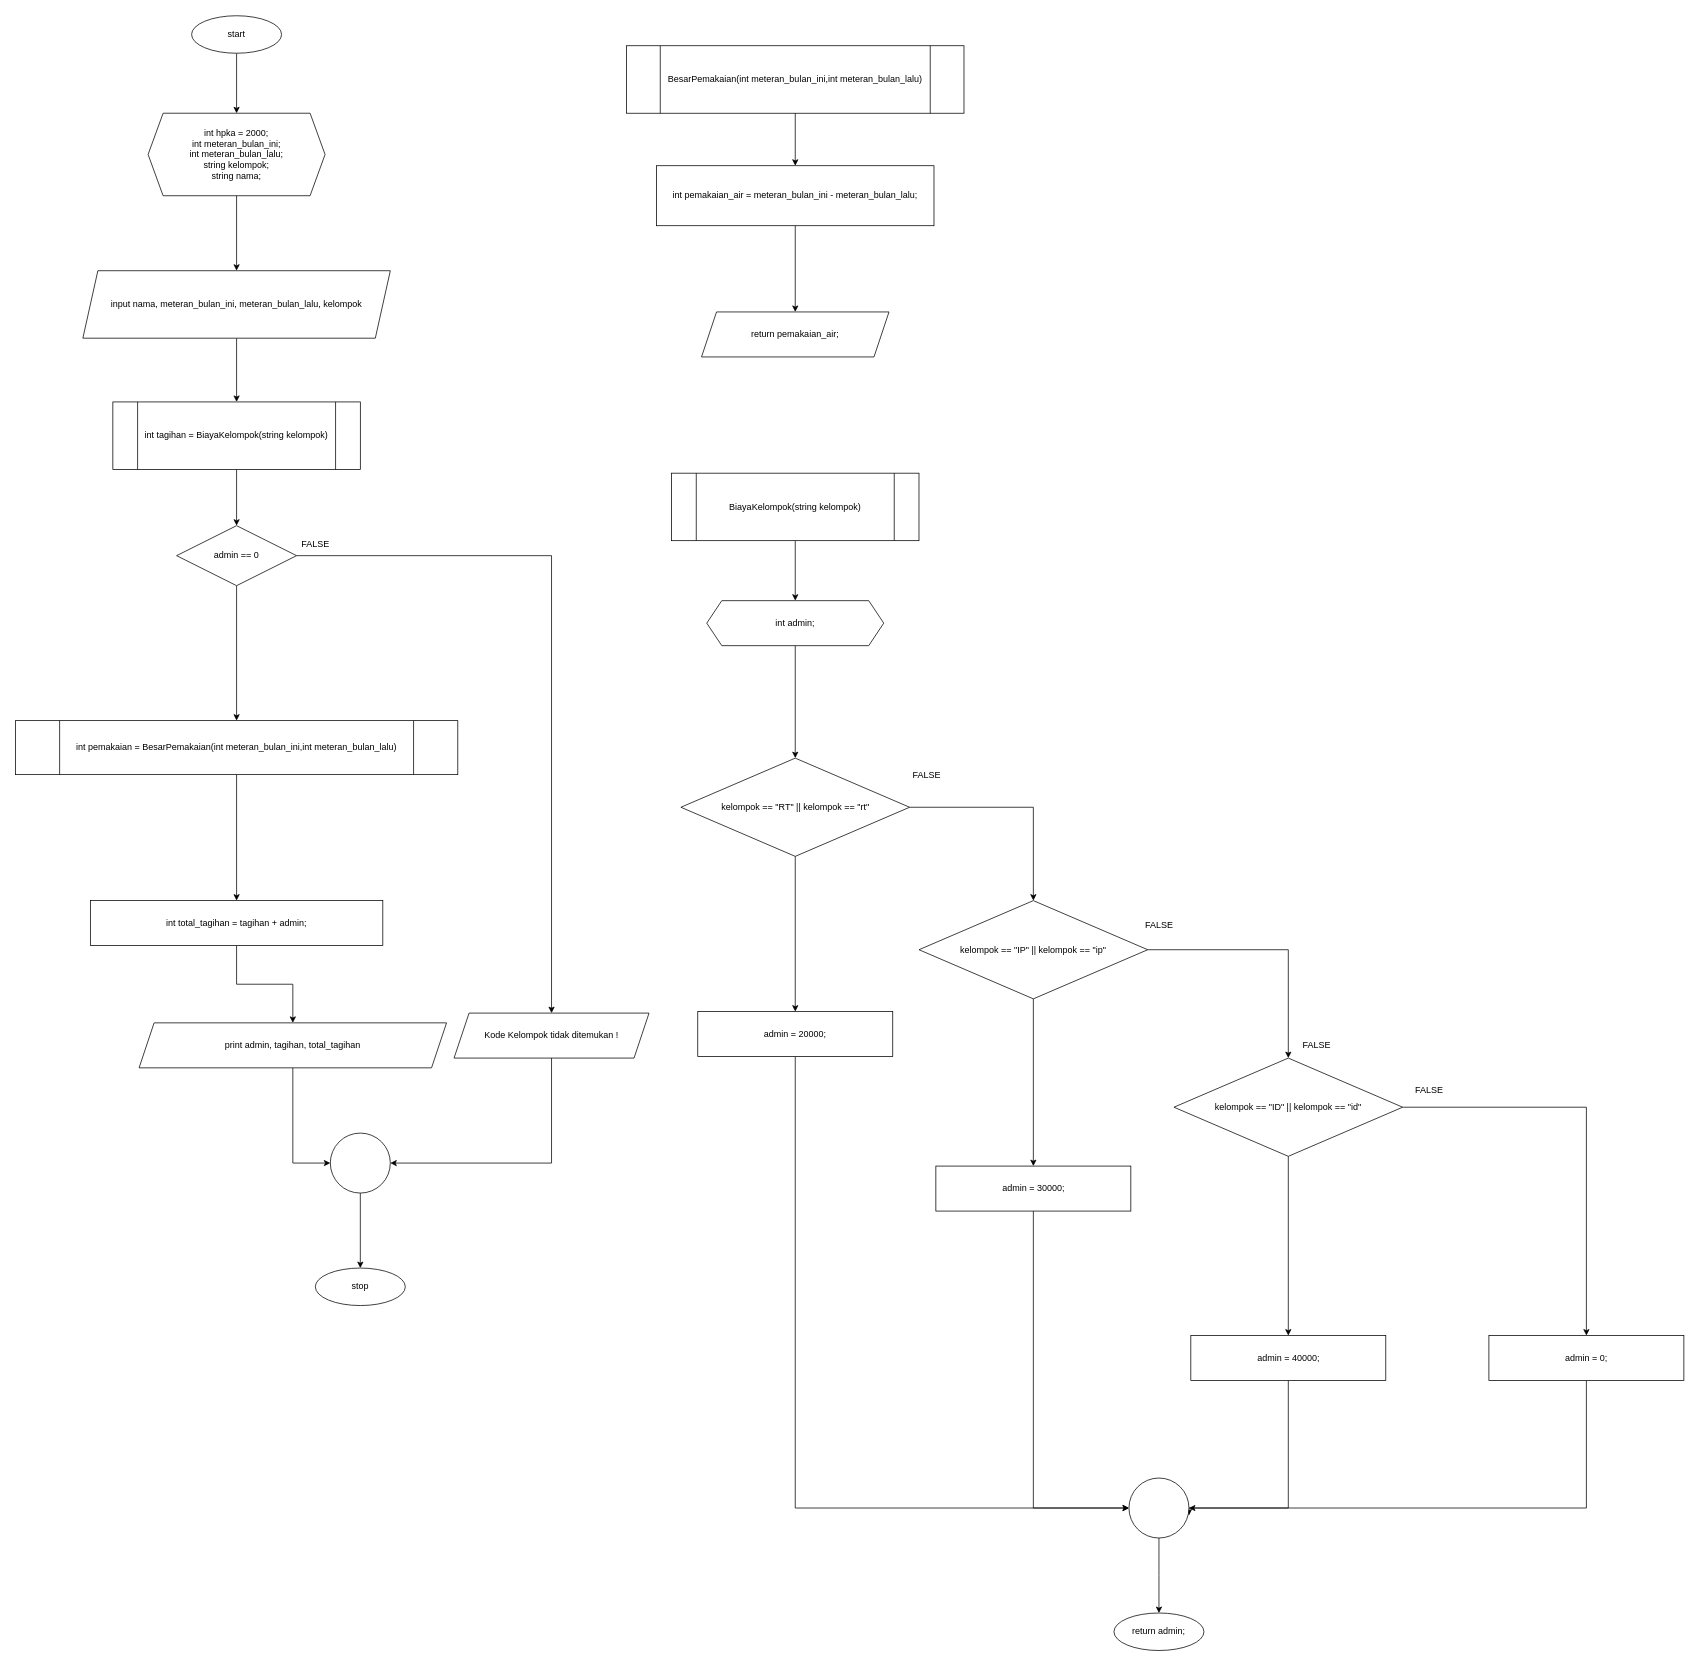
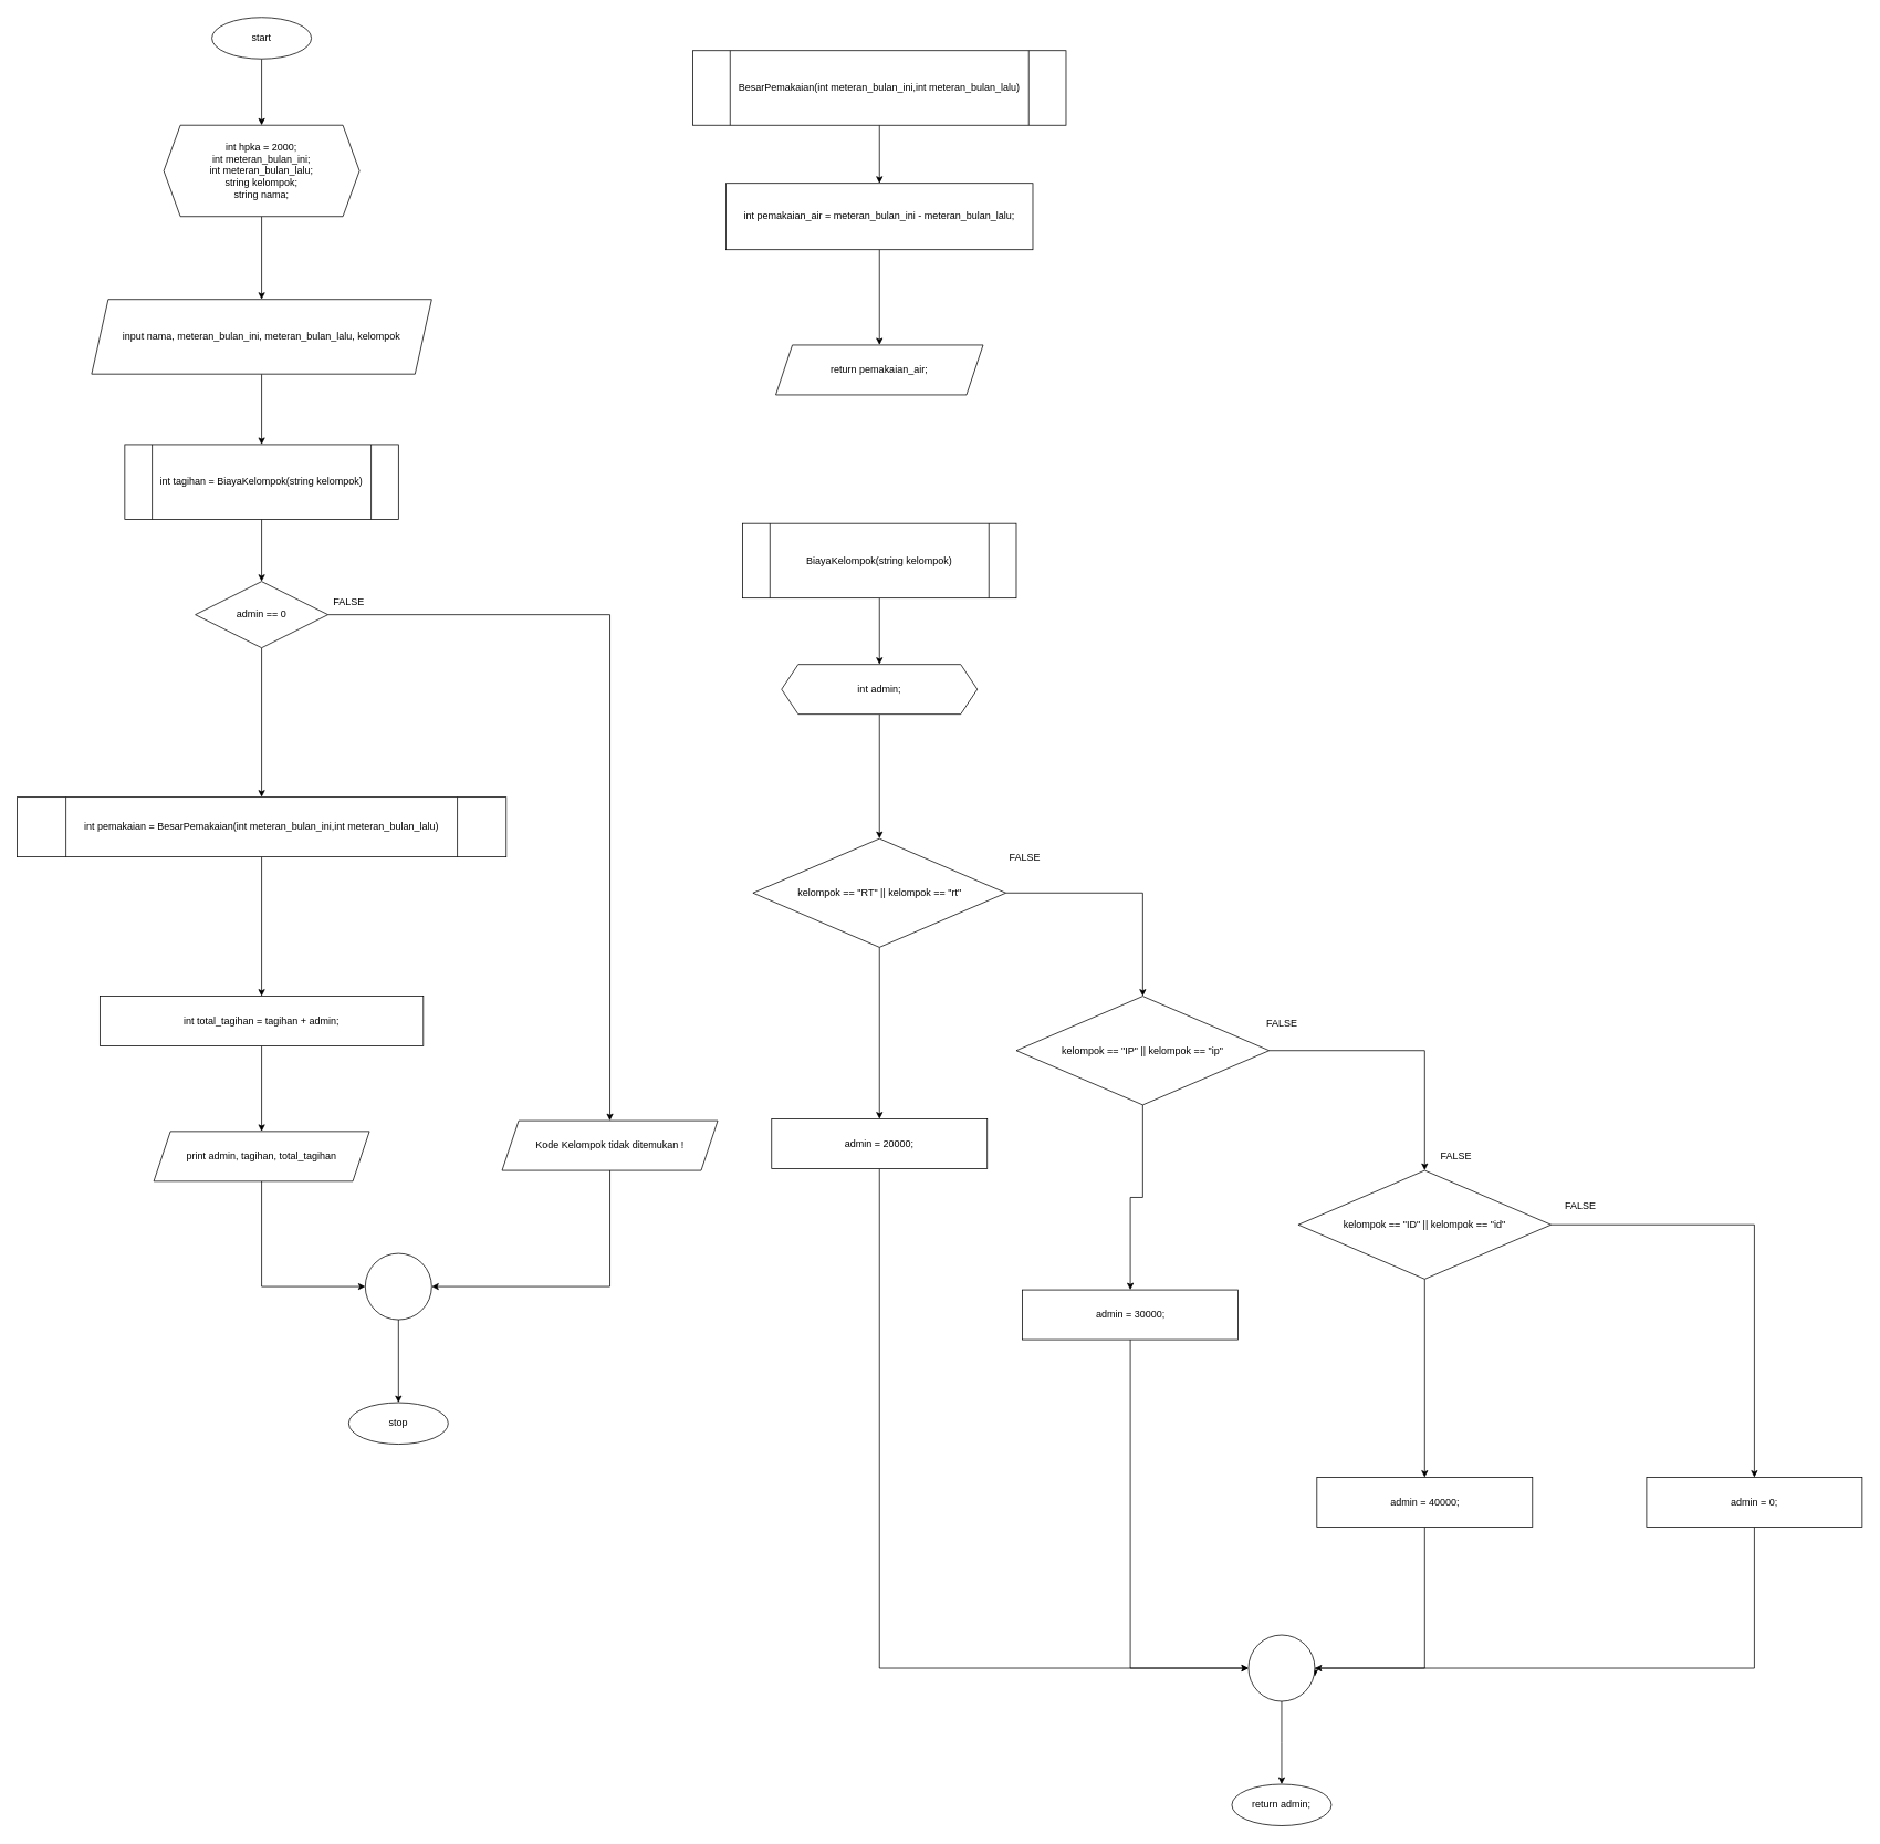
  <mxCell id="0" />
  <mxCell id="1" parent="0" />
  <mxCell id="2" style="edgeStyle=orthogonalEdgeStyle;rounded=0;orthogonalLoop=1;jettySize=auto;html=1;exitX=0.5;exitY=1;exitDx=0;exitDy=0;entryX=0.5;entryY=0;entryDx=0;entryDy=0;" edge="1" parent="1" source="3" target="5"><mxGeometry relative="1" as="geometry" /></mxCell>
  <mxCell id="3" value="start" style="ellipse;whiteSpace=wrap;html=1;" vertex="1" parent="1"><mxGeometry x="255" y="20" width="120" height="50" as="geometry" /></mxCell>
  <mxCell id="4" value="" style="edgeStyle=orthogonalEdgeStyle;rounded=0;orthogonalLoop=1;jettySize=auto;html=1;" edge="1" parent="1" source="5" target="39"><mxGeometry relative="1" as="geometry" /></mxCell>
  <mxCell id="5" value="&lt;div&gt;int hpka = 2000;&lt;/div&gt;&lt;div&gt;int meteran_bulan_ini;&lt;/div&gt;&lt;div&gt;int meteran_bulan_lalu;&lt;/div&gt;&lt;div&gt;string kelompok;&lt;/div&gt;&lt;div&gt;string nama;&lt;/div&gt;" style="shape=hexagon;perimeter=hexagonPerimeter2;whiteSpace=wrap;html=1;fixedSize=1;" vertex="1" parent="1"><mxGeometry x="197" y="150" width="236" height="110" as="geometry" /></mxCell>
  <mxCell id="6" style="edgeStyle=orthogonalEdgeStyle;rounded=0;orthogonalLoop=1;jettySize=auto;html=1;exitX=0.5;exitY=1;exitDx=0;exitDy=0;" edge="1" parent="1" source="7" target="9"><mxGeometry relative="1" as="geometry" /></mxCell>
  <mxCell id="7" value="BesarPemakaian(int meteran_bulan_ini,int meteran_bulan_lalu)" style="shape=process;whiteSpace=wrap;html=1;backgroundOutline=1;" vertex="1" parent="1"><mxGeometry x="835" y="60" width="450" height="90" as="geometry" /></mxCell>
  <mxCell id="8" value="" style="edgeStyle=orthogonalEdgeStyle;rounded=0;orthogonalLoop=1;jettySize=auto;html=1;" edge="1" parent="1" source="9" target="10"><mxGeometry relative="1" as="geometry" /></mxCell>
  <mxCell id="9" value="int pemakaian_air = meteran_bulan_ini - meteran_bulan_lalu;" style="rounded=0;whiteSpace=wrap;html=1;" vertex="1" parent="1"><mxGeometry x="875" y="220" width="370" height="80" as="geometry" /></mxCell>
  <mxCell id="10" value="return pemakaian_air;" style="shape=parallelogram;perimeter=parallelogramPerimeter;whiteSpace=wrap;html=1;fixedSize=1;" vertex="1" parent="1"><mxGeometry x="935" y="415" width="250" height="60" as="geometry" /></mxCell>
  <mxCell id="11" value="" style="edgeStyle=orthogonalEdgeStyle;rounded=0;orthogonalLoop=1;jettySize=auto;html=1;" edge="1" parent="1" source="12" target="14"><mxGeometry relative="1" as="geometry" /></mxCell>
  <mxCell id="12" value="BiayaKelompok(string kelompok)" style="shape=process;whiteSpace=wrap;html=1;backgroundOutline=1;" vertex="1" parent="1"><mxGeometry x="895" y="630" width="330" height="90" as="geometry" /></mxCell>
  <mxCell id="13" style="edgeStyle=orthogonalEdgeStyle;rounded=0;orthogonalLoop=1;jettySize=auto;html=1;exitX=0.5;exitY=1;exitDx=0;exitDy=0;entryX=0.5;entryY=0;entryDx=0;entryDy=0;" edge="1" parent="1" source="14" target="17"><mxGeometry relative="1" as="geometry" /></mxCell>
  <mxCell id="14" value="int admin;" style="shape=hexagon;perimeter=hexagonPerimeter2;whiteSpace=wrap;html=1;fixedSize=1;" vertex="1" parent="1"><mxGeometry x="942" y="800" width="236" height="60" as="geometry" /></mxCell>
  <mxCell id="15" style="edgeStyle=orthogonalEdgeStyle;rounded=0;orthogonalLoop=1;jettySize=auto;html=1;exitX=1;exitY=0.5;exitDx=0;exitDy=0;" edge="1" parent="1" source="17" target="20"><mxGeometry relative="1" as="geometry" /></mxCell>
  <mxCell id="16" style="edgeStyle=orthogonalEdgeStyle;rounded=0;orthogonalLoop=1;jettySize=auto;html=1;exitX=0.5;exitY=1;exitDx=0;exitDy=0;entryX=0.5;entryY=0;entryDx=0;entryDy=0;" edge="1" parent="1" source="17" target="28"><mxGeometry relative="1" as="geometry" /></mxCell>
  <mxCell id="17" value="kelompok == &quot;RT&quot; || kelompok == &quot;rt&quot;" style="rhombus;whiteSpace=wrap;html=1;" vertex="1" parent="1"><mxGeometry x="907.5" y="1010" width="305" height="131" as="geometry" /></mxCell>
  <mxCell id="18" style="edgeStyle=orthogonalEdgeStyle;rounded=0;orthogonalLoop=1;jettySize=auto;html=1;exitX=1;exitY=0.5;exitDx=0;exitDy=0;entryX=0.5;entryY=0;entryDx=0;entryDy=0;" edge="1" parent="1" source="20" target="23"><mxGeometry relative="1" as="geometry" /></mxCell>
  <mxCell id="19" style="edgeStyle=orthogonalEdgeStyle;rounded=0;orthogonalLoop=1;jettySize=auto;html=1;exitX=0.5;exitY=1;exitDx=0;exitDy=0;" edge="1" parent="1" source="20" target="30"><mxGeometry relative="1" as="geometry" /></mxCell>
  <mxCell id="20" value="kelompok == &quot;IP&quot; || kelompok == &quot;ip&quot;" style="rhombus;whiteSpace=wrap;html=1;" vertex="1" parent="1"><mxGeometry x="1225" y="1200" width="305" height="131" as="geometry" /></mxCell>
  <mxCell id="21" style="edgeStyle=orthogonalEdgeStyle;rounded=0;orthogonalLoop=1;jettySize=auto;html=1;exitX=1;exitY=0.5;exitDx=0;exitDy=0;entryX=0.5;entryY=0;entryDx=0;entryDy=0;" edge="1" parent="1" source="23" target="34"><mxGeometry relative="1" as="geometry" /></mxCell>
  <mxCell id="22" style="edgeStyle=orthogonalEdgeStyle;rounded=0;orthogonalLoop=1;jettySize=auto;html=1;exitX=0.5;exitY=1;exitDx=0;exitDy=0;" edge="1" parent="1" source="23" target="32"><mxGeometry relative="1" as="geometry" /></mxCell>
  <mxCell id="23" value="kelompok == &quot;ID&quot; || kelompok == &quot;id&quot;" style="rhombus;whiteSpace=wrap;html=1;" vertex="1" parent="1"><mxGeometry x="1565" y="1410" width="305" height="131" as="geometry" /></mxCell>
  <mxCell id="24" value="FALSE" style="text;html=1;align=center;verticalAlign=middle;resizable=0;points=[];autosize=1;strokeColor=none;fillColor=none;" vertex="1" parent="1"><mxGeometry x="1205" y="1018" width="60" height="30" as="geometry" /></mxCell>
  <mxCell id="25" value="FALSE" style="text;html=1;align=center;verticalAlign=middle;resizable=0;points=[];autosize=1;strokeColor=none;fillColor=none;" vertex="1" parent="1"><mxGeometry x="1515" y="1218" width="60" height="30" as="geometry" /></mxCell>
  <mxCell id="26" value="FALSE" style="text;html=1;align=center;verticalAlign=middle;resizable=0;points=[];autosize=1;strokeColor=none;fillColor=none;" vertex="1" parent="1"><mxGeometry x="1725" y="1378" width="60" height="30" as="geometry" /></mxCell>
  <mxCell id="27" style="edgeStyle=orthogonalEdgeStyle;rounded=0;orthogonalLoop=1;jettySize=auto;html=1;exitX=0.5;exitY=1;exitDx=0;exitDy=0;entryX=0;entryY=0.5;entryDx=0;entryDy=0;" edge="1" parent="1" source="28" target="37"><mxGeometry relative="1" as="geometry" /></mxCell>
  <mxCell id="28" value="admin = 20000;" style="rounded=0;whiteSpace=wrap;html=1;" vertex="1" parent="1"><mxGeometry x="930" y="1348" width="260" height="60" as="geometry" /></mxCell>
  <mxCell id="29" style="edgeStyle=orthogonalEdgeStyle;rounded=0;orthogonalLoop=1;jettySize=auto;html=1;exitX=0.5;exitY=1;exitDx=0;exitDy=0;entryX=0;entryY=0.5;entryDx=0;entryDy=0;" edge="1" parent="1" source="30" target="37"><mxGeometry relative="1" as="geometry" /></mxCell>
- <mxCell id="30" value="admin = 30000;" style="rounded=0;whiteSpace=wrap;html=1;" vertex="1" parent="1"><mxGeometry x="1247.5" y="1554" width="260" height="60" as="geometry" /></mxCell>
+ <mxCell id="30" value="admin = 30000;" style="rounded=0;whiteSpace=wrap;html=1;" vertex="1" parent="1"><mxGeometry x="1232.5" y="1554" width="260" height="60" as="geometry" /></mxCell>
  <mxCell id="31" style="edgeStyle=orthogonalEdgeStyle;rounded=0;orthogonalLoop=1;jettySize=auto;html=1;exitX=0.5;exitY=1;exitDx=0;exitDy=0;entryX=1;entryY=0.5;entryDx=0;entryDy=0;" edge="1" parent="1" source="32" target="37"><mxGeometry relative="1" as="geometry" /></mxCell>
  <mxCell id="32" value="admin = 40000;" style="rounded=0;whiteSpace=wrap;html=1;" vertex="1" parent="1"><mxGeometry x="1587.5" y="1780" width="260" height="60" as="geometry" /></mxCell>
  <mxCell id="33" style="edgeStyle=orthogonalEdgeStyle;rounded=0;orthogonalLoop=1;jettySize=auto;html=1;exitX=0.5;exitY=1;exitDx=0;exitDy=0;" edge="1" parent="1" source="34"><mxGeometry relative="1" as="geometry"><mxPoint x="1585" y="2020" as="targetPoint" /><Array as="points"><mxPoint x="2115" y="2010" /><mxPoint x="1585" y="2010" /></Array></mxGeometry></mxCell>
  <mxCell id="34" value="admin = 0;" style="rounded=0;whiteSpace=wrap;html=1;" vertex="1" parent="1"><mxGeometry x="1985" y="1780" width="260" height="60" as="geometry" /></mxCell>
  <mxCell id="35" value="FALSE" style="text;html=1;align=center;verticalAlign=middle;resizable=0;points=[];autosize=1;strokeColor=none;fillColor=none;" vertex="1" parent="1"><mxGeometry x="1875" y="1438" width="60" height="30" as="geometry" /></mxCell>
  <mxCell id="36" style="edgeStyle=orthogonalEdgeStyle;rounded=0;orthogonalLoop=1;jettySize=auto;html=1;exitX=0.5;exitY=1;exitDx=0;exitDy=0;entryX=0.5;entryY=0;entryDx=0;entryDy=0;" edge="1" parent="1" source="37"><mxGeometry relative="1" as="geometry"><mxPoint x="1545" y="2150" as="targetPoint" /></mxGeometry></mxCell>
  <mxCell id="37" value="" style="ellipse;whiteSpace=wrap;html=1;aspect=fixed;" vertex="1" parent="1"><mxGeometry x="1505" y="1970" width="80" height="80" as="geometry" /></mxCell>
  <mxCell id="38" value="" style="edgeStyle=orthogonalEdgeStyle;rounded=0;orthogonalLoop=1;jettySize=auto;html=1;" edge="1" parent="1" source="39" target="46"><mxGeometry relative="1" as="geometry" /></mxCell>
  <mxCell id="39" value="input&amp;nbsp;nama,&amp;nbsp;meteran_bulan_ini,&amp;nbsp;meteran_bulan_lalu,&amp;nbsp;kelompok" style="shape=parallelogram;perimeter=parallelogramPerimeter;whiteSpace=wrap;html=1;fixedSize=1;" vertex="1" parent="1"><mxGeometry x="110" y="360" width="410" height="90" as="geometry" /></mxCell>
  <mxCell id="40" style="edgeStyle=orthogonalEdgeStyle;rounded=0;orthogonalLoop=1;jettySize=auto;html=1;exitX=1;exitY=0.5;exitDx=0;exitDy=0;entryX=0.5;entryY=0;entryDx=0;entryDy=0;" edge="1" parent="1" source="42" target="48"><mxGeometry relative="1" as="geometry" /></mxCell>
  <mxCell id="41" style="edgeStyle=orthogonalEdgeStyle;rounded=0;orthogonalLoop=1;jettySize=auto;html=1;exitX=0.5;exitY=1;exitDx=0;exitDy=0;" edge="1" parent="1" source="42" target="44"><mxGeometry relative="1" as="geometry" /></mxCell>
  <mxCell id="42" value="admin == 0" style="rhombus;whiteSpace=wrap;html=1;" vertex="1" parent="1"><mxGeometry x="235" y="700" width="160" height="80" as="geometry" /></mxCell>
  <mxCell id="43" style="edgeStyle=orthogonalEdgeStyle;rounded=0;orthogonalLoop=1;jettySize=auto;html=1;exitX=0.5;exitY=1;exitDx=0;exitDy=0;" edge="1" parent="1" source="44" target="51"><mxGeometry relative="1" as="geometry" /></mxCell>
  <mxCell id="44" value="int pemakaian = BesarPemakaian(int meteran_bulan_ini,int meteran_bulan_lalu)" style="shape=process;whiteSpace=wrap;html=1;backgroundOutline=1;" vertex="1" parent="1"><mxGeometry x="20" y="960" width="590" height="72" as="geometry" /></mxCell>
  <mxCell id="45" value="" style="edgeStyle=orthogonalEdgeStyle;rounded=0;orthogonalLoop=1;jettySize=auto;html=1;" edge="1" parent="1" source="46" target="42"><mxGeometry relative="1" as="geometry" /></mxCell>
  <mxCell id="46" value="int tagihan = BiayaKelompok(string kelompok)" style="shape=process;whiteSpace=wrap;html=1;backgroundOutline=1;" vertex="1" parent="1"><mxGeometry x="150" y="535" width="330" height="90" as="geometry" /></mxCell>
  <mxCell id="47" style="edgeStyle=orthogonalEdgeStyle;rounded=0;orthogonalLoop=1;jettySize=auto;html=1;exitX=0.5;exitY=1;exitDx=0;exitDy=0;entryX=1;entryY=0.5;entryDx=0;entryDy=0;" edge="1" parent="1" source="48" target="57"><mxGeometry relative="1" as="geometry" /></mxCell>
  <mxCell id="48" value="Kode Kelompok tidak ditemukan !" style="shape=parallelogram;perimeter=parallelogramPerimeter;whiteSpace=wrap;html=1;fixedSize=1;" vertex="1" parent="1"><mxGeometry x="605" y="1350" width="260" height="60" as="geometry" /></mxCell>
  <mxCell id="49" value="FALSE" style="text;html=1;align=center;verticalAlign=middle;resizable=0;points=[];autosize=1;strokeColor=none;fillColor=none;" vertex="1" parent="1"><mxGeometry x="390" y="710" width="60" height="30" as="geometry" /></mxCell>
  <mxCell id="50" style="edgeStyle=orthogonalEdgeStyle;rounded=0;orthogonalLoop=1;jettySize=auto;html=1;exitX=0.5;exitY=1;exitDx=0;exitDy=0;" edge="1" parent="1" source="51" target="53"><mxGeometry relative="1" as="geometry" /></mxCell>
  <mxCell id="51" value="int total_tagihan = tagihan + admin;" style="rounded=0;whiteSpace=wrap;html=1;" vertex="1" parent="1"><mxGeometry x="120" y="1200" width="390" height="60" as="geometry" /></mxCell>
  <mxCell id="52" style="edgeStyle=orthogonalEdgeStyle;rounded=0;orthogonalLoop=1;jettySize=auto;html=1;exitX=0.5;exitY=1;exitDx=0;exitDy=0;entryX=0;entryY=0.5;entryDx=0;entryDy=0;" edge="1" parent="1" source="53" target="57"><mxGeometry relative="1" as="geometry" /></mxCell>
- <mxCell id="53" value="print admin, tagihan,&amp;nbsp;total_tagihan" style="shape=parallelogram;perimeter=parallelogramPerimeter;whiteSpace=wrap;html=1;fixedSize=1;" vertex="1" parent="1"><mxGeometry x="185" y="1363" width="410" height="60" as="geometry" /></mxCell>
+ <mxCell id="53" value="print admin, tagihan,&amp;nbsp;total_tagihan" style="shape=parallelogram;perimeter=parallelogramPerimeter;whiteSpace=wrap;html=1;fixedSize=1;" vertex="1" parent="1"><mxGeometry x="185" y="1363" width="260" height="60" as="geometry" /></mxCell>
  <mxCell id="54" value="return admin;" style="ellipse;whiteSpace=wrap;html=1;" vertex="1" parent="1"><mxGeometry x="1485" y="2150" width="120" height="50" as="geometry" /></mxCell>
  <mxCell id="55" value="stop" style="ellipse;whiteSpace=wrap;html=1;" vertex="1" parent="1"><mxGeometry x="420" y="1690" width="120" height="50" as="geometry" /></mxCell>
  <mxCell id="56" style="edgeStyle=orthogonalEdgeStyle;rounded=0;orthogonalLoop=1;jettySize=auto;html=1;exitX=0.5;exitY=1;exitDx=0;exitDy=0;entryX=0.5;entryY=0;entryDx=0;entryDy=0;" edge="1" parent="1" source="57" target="55"><mxGeometry relative="1" as="geometry" /></mxCell>
  <mxCell id="57" value="" style="ellipse;whiteSpace=wrap;html=1;aspect=fixed;" vertex="1" parent="1"><mxGeometry x="440" y="1510" width="80" height="80" as="geometry" /></mxCell>
